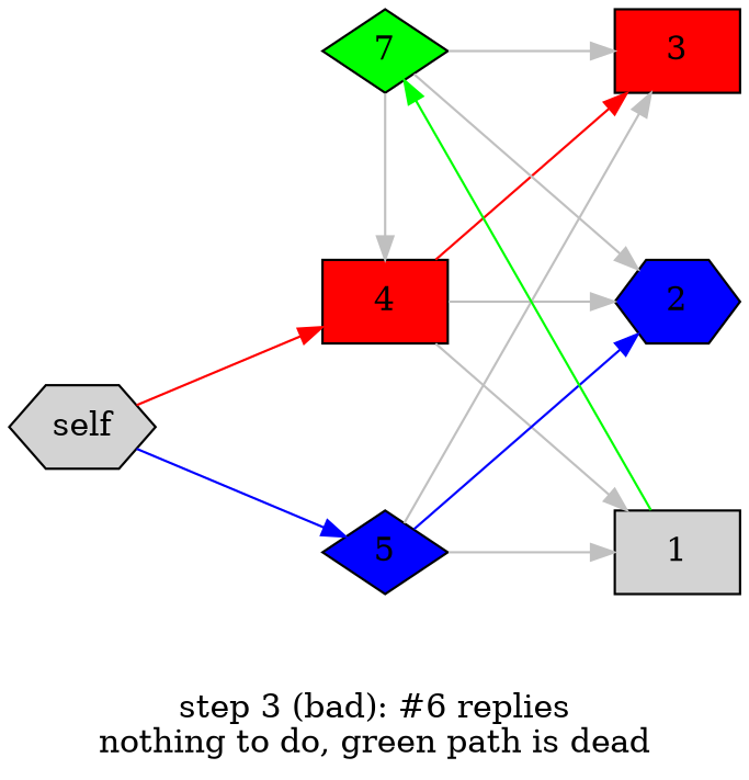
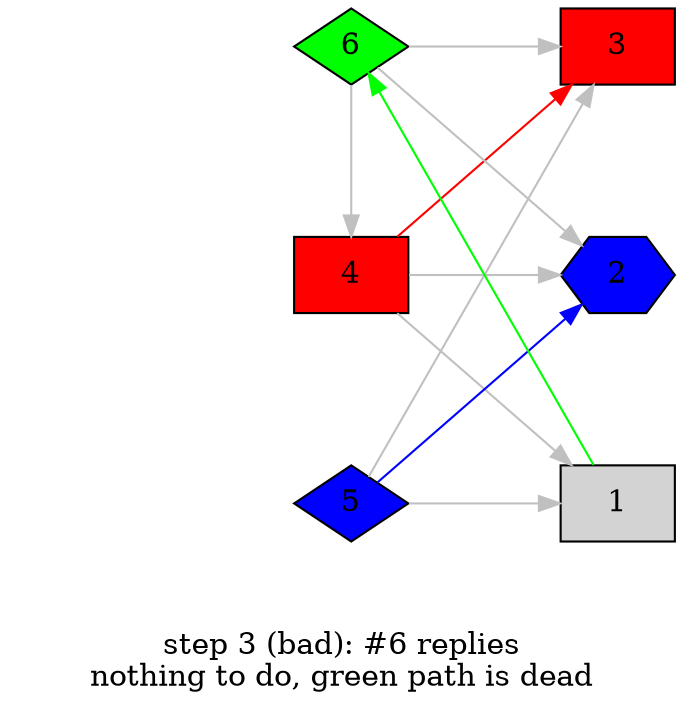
  digraph {
    label="step 3 (bad): #6 replies\nnothing to do, green path is dead"
    nodesep=1
    rankdir=LR
    ranksep=1
    node [shape=box style=filled]
    edge [color=gray]
    4 [fillcolor=red]
    5 [fillcolor=blue shape=diamond]
-   6 [fillcolor=green shape=diamond label=7]
+   6 [fillcolor=green shape=diamond]
    3 [fillcolor=red]
    2 [fillcolor=blue shape=hexagon]
    1
-   self [shape=hexagon]
    subgraph sub_1 {
      rank=same
      4
      5
      6
    }
    4 -> 3 [color=red]
    4 -> 2
    4 -> 1
    5 -> 3
    5 -> 2 [color=blue]
    5 -> 1
    6 -> 4
    6 -> 3
    6 -> 2
    1 -> 6 [color=green]
-   self -> 4 [color=red]
-   self -> 5 [color=blue]
  }
